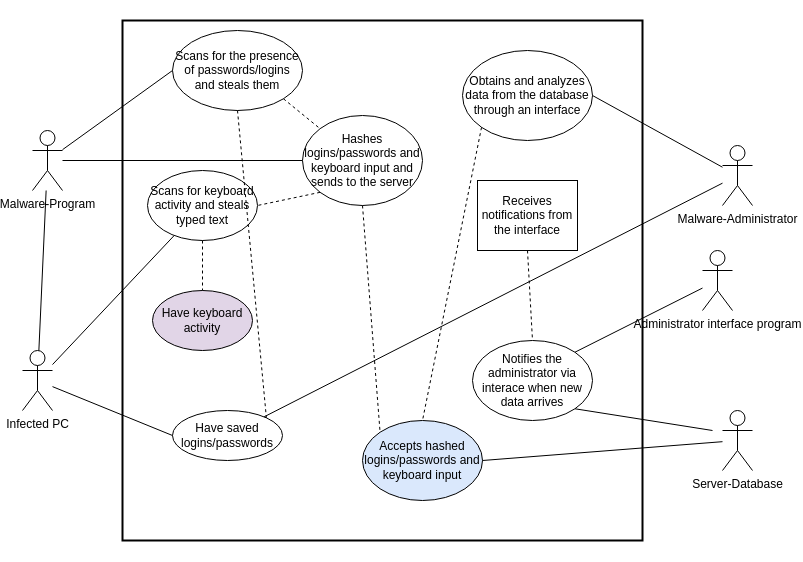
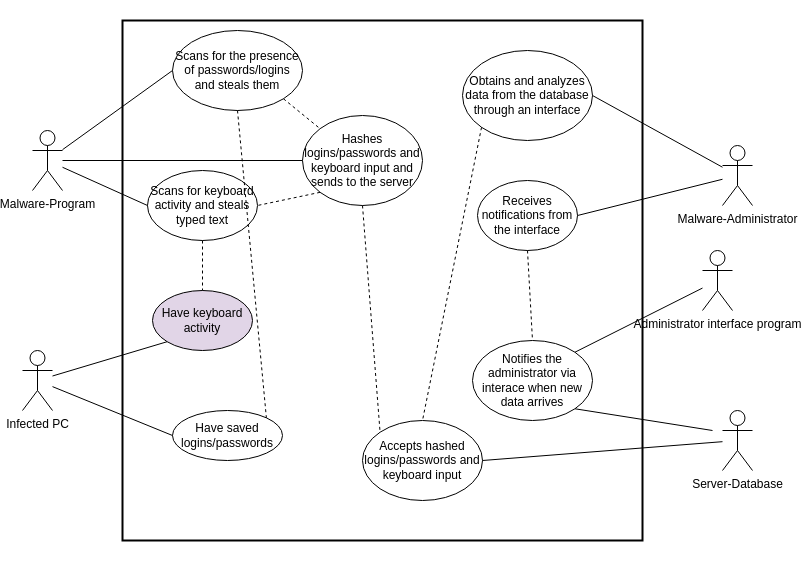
  <mxCell id="0" />
  <mxCell id="1" parent="0" />
  <mxCell id="2" value="" style="whiteSpace=wrap;html=1;aspect=fixed;fillColor=none;strokeWidth=2;" vertex="1" parent="1"><mxGeometry x="120" y="20" width="520" height="520" as="geometry" /></mxCell>
  <mxCell id="3" value="Malware-Program" style="shape=umlActor;verticalLabelPosition=bottom;verticalAlign=top;html=1;outlineConnect=0;" vertex="1" parent="1"><mxGeometry x="30" y="130" width="30" height="60" as="geometry" /></mxCell>
  <mxCell id="4" value="Infected PC" style="shape=umlActor;verticalLabelPosition=bottom;verticalAlign=top;html=1;outlineConnect=0;" vertex="1" parent="1"><mxGeometry x="20" y="350" width="30" height="60" as="geometry" /></mxCell>
  <mxCell id="5" value="Malware-Administrator" style="shape=umlActor;verticalLabelPosition=bottom;verticalAlign=top;html=1;outlineConnect=0;" vertex="1" parent="1"><mxGeometry x="720" y="145" width="30" height="60" as="geometry" /></mxCell>
  <mxCell id="6" value="Server-Database" style="shape=umlActor;verticalLabelPosition=bottom;verticalAlign=top;html=1;outlineConnect=0;" vertex="1" parent="1"><mxGeometry x="720" y="410" width="30" height="60" as="geometry" /></mxCell>
  <mxCell id="7" value="Have saved logins/passwords" style="ellipse;whiteSpace=wrap;html=1;" vertex="1" parent="1"><mxGeometry x="170" y="410" width="110" height="50" as="geometry" /></mxCell>
  <mxCell id="8" value="Have keyboard activity" style="ellipse;whiteSpace=wrap;html=1;fillColor=#e1d5e7;" vertex="1" parent="1"><mxGeometry x="150" y="290" width="100" height="60" as="geometry" /></mxCell>
- <mxCell id="9" value="" style="endArrow=none;html=1;rounded=0;" edge="1" parent="1" source="4" target="13"><mxGeometry width="50" height="50" relative="1" as="geometry"><mxPoint x="160" y="400" as="sourcePoint" /><mxPoint x="210" y="350" as="targetPoint" /></mxGeometry></mxCell>
+ <mxCell id="9" value="" style="endArrow=none;html=1;rounded=0;entryX=0;entryY=1;entryDx=0;entryDy=0;" edge="1" parent="1" source="4" target="8"><mxGeometry width="50" height="50" relative="1" as="geometry"><mxPoint x="160" y="400" as="sourcePoint" /><mxPoint x="210" y="350" as="targetPoint" /></mxGeometry></mxCell>
  <mxCell id="10" value="" style="endArrow=none;html=1;rounded=0;entryX=0;entryY=0.5;entryDx=0;entryDy=0;" edge="1" parent="1" source="4" target="7"><mxGeometry width="50" height="50" relative="1" as="geometry"><mxPoint x="120" y="420" as="sourcePoint" /><mxPoint x="210" y="350" as="targetPoint" /></mxGeometry></mxCell>
  <mxCell id="11" value="Scans for the presence of passwords/logins and steals them" style="ellipse;whiteSpace=wrap;html=1;" vertex="1" parent="1"><mxGeometry x="170" y="30" width="130" height="80" as="geometry" /></mxCell>
  <mxCell id="12" value="" style="endArrow=none;html=1;rounded=0;entryX=0;entryY=0.5;entryDx=0;entryDy=0;" edge="1" parent="1" source="3" target="11"><mxGeometry width="50" height="50" relative="1" as="geometry"><mxPoint x="470" y="300" as="sourcePoint" /><mxPoint x="520" y="250" as="targetPoint" /></mxGeometry></mxCell>
  <mxCell id="13" value="Scans for keyboard activity and steals typed text" style="ellipse;whiteSpace=wrap;html=1;" vertex="1" parent="1"><mxGeometry x="145" y="170" width="110" height="70" as="geometry" /></mxCell>
- <mxCell id="14" value="" style="endArrow=none;html=1;rounded=0;" edge="1" parent="1" source="3" target="4"><mxGeometry width="50" height="50" relative="1" as="geometry"><mxPoint x="470" y="300" as="sourcePoint" /><mxPoint x="520" y="250" as="targetPoint" /></mxGeometry></mxCell>
+ <mxCell id="14" value="" style="endArrow=none;html=1;rounded=0;entryX=0;entryY=0.5;entryDx=0;entryDy=0;" edge="1" parent="1" source="3" target="13"><mxGeometry width="50" height="50" relative="1" as="geometry"><mxPoint x="470" y="300" as="sourcePoint" /><mxPoint x="520" y="250" as="targetPoint" /></mxGeometry></mxCell>
  <mxCell id="15" value="" style="endArrow=none;dashed=1;html=1;rounded=0;exitX=0.5;exitY=1;exitDx=0;exitDy=0;entryX=1;entryY=0;entryDx=0;entryDy=0;" edge="1" parent="1" source="11" target="7"><mxGeometry width="50" height="50" relative="1" as="geometry"><mxPoint x="470" y="300" as="sourcePoint" /><mxPoint x="520" y="250" as="targetPoint" /></mxGeometry></mxCell>
  <mxCell id="16" value="" style="endArrow=none;dashed=1;html=1;rounded=0;exitX=0.5;exitY=1;exitDx=0;exitDy=0;entryX=0.5;entryY=0;entryDx=0;entryDy=0;" edge="1" parent="1" source="13" target="8"><mxGeometry width="50" height="50" relative="1" as="geometry"><mxPoint x="470" y="300" as="sourcePoint" /><mxPoint x="520" y="250" as="targetPoint" /></mxGeometry></mxCell>
- <mxCell id="17" value="Accepts hashed logins/passwords and keyboard input" style="ellipse;whiteSpace=wrap;html=1;fillColor=#dae8fc;" vertex="1" parent="1"><mxGeometry x="360" y="420" width="120" height="80" as="geometry" /></mxCell>
+ <mxCell id="17" value="Accepts hashed logins/passwords and keyboard input" style="ellipse;whiteSpace=wrap;html=1;" vertex="1" parent="1"><mxGeometry x="360" y="420" width="120" height="80" as="geometry" /></mxCell>
  <mxCell id="18" value="Hashes logins/passwords and keyboard input and sends to the server" style="ellipse;whiteSpace=wrap;html=1;" vertex="1" parent="1"><mxGeometry x="300" y="115" width="120" height="90" as="geometry" /></mxCell>
  <mxCell id="19" value="" style="endArrow=none;html=1;rounded=0;entryX=0;entryY=0.5;entryDx=0;entryDy=0;" edge="1" parent="1" source="3" target="18"><mxGeometry width="50" height="50" relative="1" as="geometry"><mxPoint x="470" y="300" as="sourcePoint" /><mxPoint x="520" y="250" as="targetPoint" /></mxGeometry></mxCell>
  <mxCell id="20" value="" style="endArrow=none;html=1;rounded=0;entryX=1;entryY=0.5;entryDx=0;entryDy=0;" edge="1" parent="1" source="6" target="17"><mxGeometry width="50" height="50" relative="1" as="geometry"><mxPoint x="320" y="400" as="sourcePoint" /><mxPoint x="370" y="350" as="targetPoint" /></mxGeometry></mxCell>
  <mxCell id="21" value="" style="endArrow=none;dashed=1;html=1;rounded=0;exitX=0.5;exitY=1;exitDx=0;exitDy=0;entryX=0;entryY=0;entryDx=0;entryDy=0;" edge="1" parent="1" source="18" target="17"><mxGeometry width="50" height="50" relative="1" as="geometry"><mxPoint x="320" y="300" as="sourcePoint" /><mxPoint x="370" y="250" as="targetPoint" /></mxGeometry></mxCell>
  <mxCell id="22" value="Notifies the administrator via interace when new data arrives" style="ellipse;whiteSpace=wrap;html=1;" vertex="1" parent="1"><mxGeometry x="470" y="340" width="120" height="80" as="geometry" /></mxCell>
  <mxCell id="23" value="Administrator interface program" style="shape=umlActor;verticalLabelPosition=bottom;verticalAlign=top;html=1;outlineConnect=0;" vertex="1" parent="1"><mxGeometry x="700" y="250" width="30" height="60" as="geometry" /></mxCell>
  <mxCell id="24" value="" style="endArrow=none;html=1;rounded=0;entryX=1;entryY=1;entryDx=0;entryDy=0;" edge="1" parent="1" target="22"><mxGeometry width="50" height="50" relative="1" as="geometry"><mxPoint x="710" y="430" as="sourcePoint" /><mxPoint x="370" y="250" as="targetPoint" /></mxGeometry></mxCell>
  <mxCell id="25" value="" style="endArrow=none;html=1;rounded=0;entryX=1;entryY=0;entryDx=0;entryDy=0;" edge="1" parent="1" source="23" target="22"><mxGeometry width="50" height="50" relative="1" as="geometry"><mxPoint x="320" y="300" as="sourcePoint" /><mxPoint x="590" y="265" as="targetPoint" /></mxGeometry></mxCell>
  <mxCell id="26" value="Obtains and analyzes data from the database through an interface" style="ellipse;whiteSpace=wrap;html=1;" vertex="1" parent="1"><mxGeometry x="460" y="50" width="130" height="90" as="geometry" /></mxCell>
  <mxCell id="27" value="" style="endArrow=none;html=1;rounded=0;entryX=1;entryY=0.5;entryDx=0;entryDy=0;" edge="1" parent="1" source="5" target="26"><mxGeometry width="50" height="50" relative="1" as="geometry"><mxPoint x="320" y="300" as="sourcePoint" /><mxPoint x="370" y="250" as="targetPoint" /></mxGeometry></mxCell>
  <mxCell id="28" value="" style="endArrow=none;dashed=1;html=1;rounded=0;exitX=0;exitY=1;exitDx=0;exitDy=0;entryX=1;entryY=0.5;entryDx=0;entryDy=0;" edge="1" parent="1" source="18" target="13"><mxGeometry width="50" height="50" relative="1" as="geometry"><mxPoint x="320" y="300" as="sourcePoint" /><mxPoint x="370" y="250" as="targetPoint" /></mxGeometry></mxCell>
  <mxCell id="29" value="" style="endArrow=none;dashed=1;html=1;rounded=0;exitX=1;exitY=1;exitDx=0;exitDy=0;entryX=0;entryY=0;entryDx=0;entryDy=0;" edge="1" parent="1" source="11" target="18"><mxGeometry width="50" height="50" relative="1" as="geometry"><mxPoint x="320" y="300" as="sourcePoint" /><mxPoint x="370" y="250" as="targetPoint" /></mxGeometry></mxCell>
- <mxCell id="30" value="Receives notifications from the interface" style="whiteSpace=wrap;html=1;rounded=0;" vertex="1" parent="1"><mxGeometry x="475" y="180" width="100" height="70" as="geometry" /></mxCell>
- <mxCell id="31" value="" style="endArrow=none;html=1;rounded=0;" edge="1" parent="1" source="5" target="7"><mxGeometry width="50" height="50" relative="1" as="geometry"><mxPoint x="320" y="300" as="sourcePoint" /><mxPoint x="370" y="250" as="targetPoint" /></mxGeometry></mxCell>
+ <mxCell id="30" value="Receives notifications from the interface" style="ellipse;whiteSpace=wrap;html=1;" vertex="1" parent="1"><mxGeometry x="475" y="180" width="100" height="70" as="geometry" /></mxCell>
+ <mxCell id="31" value="" style="endArrow=none;html=1;rounded=0;entryX=1;entryY=0.5;entryDx=0;entryDy=0;" edge="1" parent="1" source="5" target="30"><mxGeometry width="50" height="50" relative="1" as="geometry"><mxPoint x="320" y="300" as="sourcePoint" /><mxPoint x="370" y="250" as="targetPoint" /></mxGeometry></mxCell>
  <mxCell id="32" value="" style="endArrow=none;dashed=1;html=1;rounded=0;exitX=0.5;exitY=1;exitDx=0;exitDy=0;entryX=0.5;entryY=0;entryDx=0;entryDy=0;" edge="1" parent="1" source="30" target="22"><mxGeometry width="50" height="50" relative="1" as="geometry"><mxPoint x="320" y="300" as="sourcePoint" /><mxPoint x="370" y="250" as="targetPoint" /></mxGeometry></mxCell>
  <mxCell id="33" value="" style="endArrow=none;dashed=1;html=1;rounded=0;exitX=0;exitY=1;exitDx=0;exitDy=0;entryX=0.5;entryY=0;entryDx=0;entryDy=0;" edge="1" parent="1" source="26" target="17"><mxGeometry width="50" height="50" relative="1" as="geometry"><mxPoint x="320" y="300" as="sourcePoint" /><mxPoint x="370" y="250" as="targetPoint" /></mxGeometry></mxCell>
